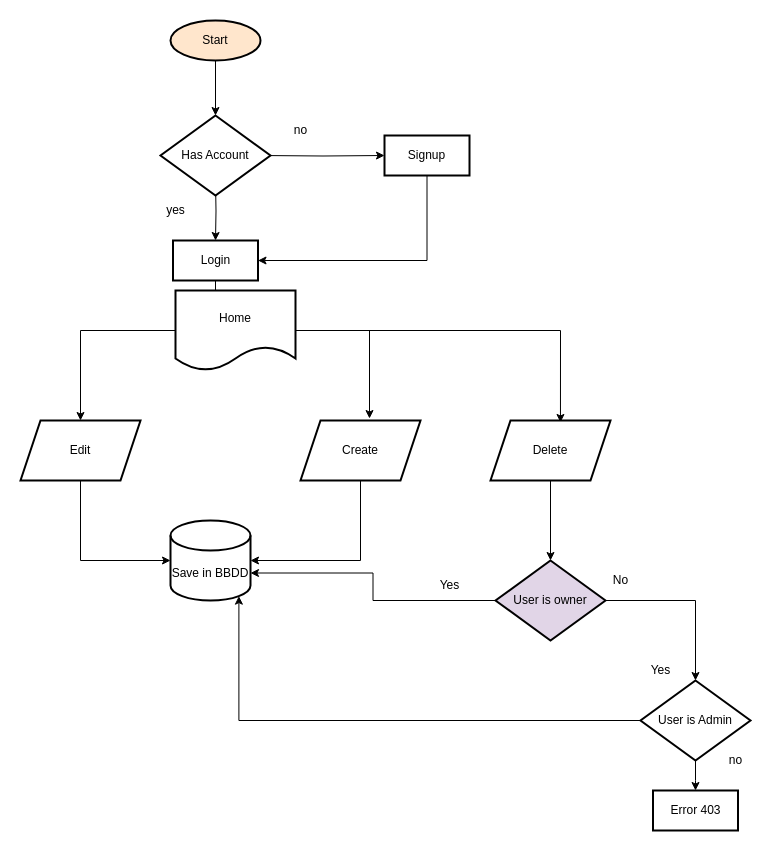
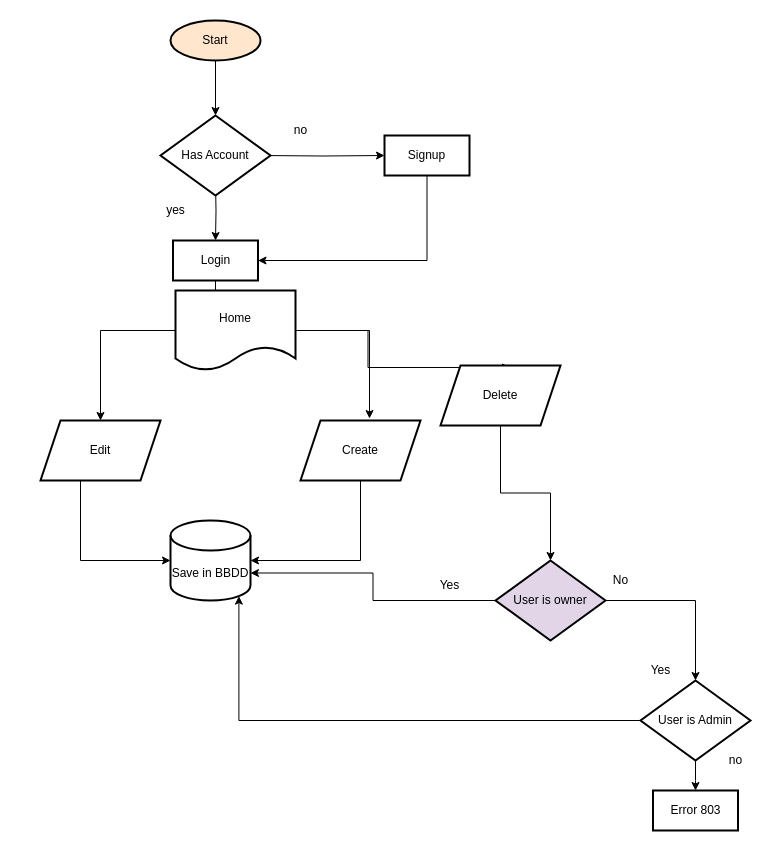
  <mxCell id="0" />
  <mxCell id="1" parent="0" />
  <mxCell id="2" style="edgeStyle=orthogonalEdgeStyle;rounded=0;orthogonalLoop=1;jettySize=auto;html=1;entryX=0.5;entryY=0;entryDx=0;entryDy=0;" parent="1" source="3" target="12" edge="1"><mxGeometry relative="1" as="geometry"><mxPoint x="215" y="130" as="targetPoint" /></mxGeometry></mxCell>
  <mxCell id="3" value="Start" style="ellipse;whiteSpace=wrap;html=1;strokeWidth=2;fillColor=#ffe6cc;" parent="1" vertex="1"><mxGeometry x="170" y="20" width="90" height="40" as="geometry" /></mxCell>
  <mxCell id="4" style="edgeStyle=orthogonalEdgeStyle;rounded=0;orthogonalLoop=1;jettySize=auto;html=1;" edge="1" parent="1" source="5" target="16"><mxGeometry relative="1" as="geometry"><mxPoint x="215" y="350" as="targetPoint" /></mxGeometry></mxCell>
  <mxCell id="5" value="Login" style="rounded=1;whiteSpace=wrap;html=1;strokeWidth=2;arcSize=0;" parent="1" vertex="1"><mxGeometry x="172.5" y="240" width="85" height="40" as="geometry" /></mxCell>
  <mxCell id="6" style="edgeStyle=orthogonalEdgeStyle;rounded=0;orthogonalLoop=1;jettySize=auto;html=1;entryX=1;entryY=0.5;entryDx=0;entryDy=0;" edge="1" parent="1" source="7" target="5"><mxGeometry relative="1" as="geometry"><mxPoint x="427" y="260" as="targetPoint" /><Array as="points"><mxPoint x="427" y="260" /></Array></mxGeometry></mxCell>
  <mxCell id="7" value="Signup" style="rounded=1;whiteSpace=wrap;html=1;strokeWidth=2;arcSize=0;" parent="1" vertex="1"><mxGeometry x="384" y="135" width="85" height="40" as="geometry" /></mxCell>
  <mxCell id="8" style="edgeStyle=orthogonalEdgeStyle;rounded=0;orthogonalLoop=1;jettySize=auto;html=1;entryX=0.5;entryY=0;entryDx=0;entryDy=0;" parent="1" target="5" edge="1"><mxGeometry relative="1" as="geometry"><mxPoint x="215" y="180" as="sourcePoint" /></mxGeometry></mxCell>
  <mxCell id="9" style="edgeStyle=orthogonalEdgeStyle;rounded=0;orthogonalLoop=1;jettySize=auto;html=1;entryX=0;entryY=0.5;entryDx=0;entryDy=0;" parent="1" target="7" edge="1"><mxGeometry relative="1" as="geometry"><mxPoint x="260" y="155" as="sourcePoint" /></mxGeometry></mxCell>
  <mxCell id="10" value="yes" style="text;html=1;align=center;verticalAlign=middle;resizable=0;points=[];autosize=1;strokeColor=none;fillColor=none;" parent="1" vertex="1"><mxGeometry x="160" y="200" width="30" height="20" as="geometry" /></mxCell>
  <mxCell id="11" value="no" style="text;html=1;align=center;verticalAlign=middle;resizable=0;points=[];autosize=1;strokeColor=none;fillColor=none;" parent="1" vertex="1"><mxGeometry x="285" y="120" width="30" height="20" as="geometry" /></mxCell>
  <mxCell id="12" value="Has Account" style="rhombus;whiteSpace=wrap;html=1;strokeWidth=2;" vertex="1" parent="1"><mxGeometry x="160" y="115" width="110" height="80" as="geometry" /></mxCell>
  <mxCell id="13" style="edgeStyle=orthogonalEdgeStyle;rounded=0;orthogonalLoop=1;jettySize=auto;html=1;entryX=0.575;entryY=-0.033;entryDx=0;entryDy=0;entryPerimeter=0;" edge="1" parent="1" source="16" target="19"><mxGeometry relative="1" as="geometry"><mxPoint x="380" y="350" as="targetPoint" /></mxGeometry></mxCell>
  <mxCell id="14" style="edgeStyle=orthogonalEdgeStyle;rounded=0;orthogonalLoop=1;jettySize=auto;html=1;entryX=0.5;entryY=0;entryDx=0;entryDy=0;" edge="1" parent="1" source="16" target="21"><mxGeometry relative="1" as="geometry" /></mxCell>
  <mxCell id="15" style="edgeStyle=orthogonalEdgeStyle;rounded=0;orthogonalLoop=1;jettySize=auto;html=1;entryX=0.583;entryY=0.033;entryDx=0;entryDy=0;entryPerimeter=0;" edge="1" parent="1" source="16" target="23"><mxGeometry relative="1" as="geometry" /></mxCell>
  <mxCell id="16" value="Home" style="shape=document;whiteSpace=wrap;html=1;boundedLbl=1;strokeWidth=2;" vertex="1" parent="1"><mxGeometry x="175" y="290" width="120" height="80" as="geometry" /></mxCell>
  <mxCell id="17" value="Save in BBDD" style="shape=cylinder3;whiteSpace=wrap;html=1;boundedLbl=1;backgroundOutline=1;size=15;strokeWidth=2;" vertex="1" parent="1"><mxGeometry x="170" y="520" width="80" height="80" as="geometry" /></mxCell>
  <mxCell id="18" style="edgeStyle=orthogonalEdgeStyle;rounded=0;orthogonalLoop=1;jettySize=auto;html=1;entryX=1;entryY=0.5;entryDx=0;entryDy=0;entryPerimeter=0;" edge="1" parent="1" source="19" target="17"><mxGeometry relative="1" as="geometry"><Array as="points"><mxPoint x="360" y="560" /></Array></mxGeometry></mxCell>
  <mxCell id="19" value="Create" style="shape=parallelogram;perimeter=parallelogramPerimeter;whiteSpace=wrap;html=1;fixedSize=1;strokeWidth=2;" vertex="1" parent="1"><mxGeometry x="300" y="420" width="120" height="60" as="geometry" /></mxCell>
  <mxCell id="20" style="edgeStyle=orthogonalEdgeStyle;rounded=0;orthogonalLoop=1;jettySize=auto;html=1;entryX=0;entryY=0.5;entryDx=0;entryDy=0;entryPerimeter=0;exitX=0.5;exitY=1;exitDx=0;exitDy=0;" edge="1" parent="1" source="21" target="17"><mxGeometry relative="1" as="geometry"><Array as="points"><mxPoint x="80" y="560" /></Array></mxGeometry></mxCell>
- <mxCell id="21" value="Edit" style="shape=parallelogram;perimeter=parallelogramPerimeter;whiteSpace=wrap;html=1;fixedSize=1;strokeWidth=2;" vertex="1" parent="1"><mxGeometry x="20" y="420" width="120" height="60" as="geometry" /></mxCell>
+ <mxCell id="21" value="Edit" style="shape=parallelogram;perimeter=parallelogramPerimeter;whiteSpace=wrap;html=1;fixedSize=1;strokeWidth=2;" vertex="1" parent="1"><mxGeometry x="40" y="420" width="120" height="60" as="geometry" /></mxCell>
  <mxCell id="22" style="edgeStyle=orthogonalEdgeStyle;rounded=0;orthogonalLoop=1;jettySize=auto;html=1;entryX=0.5;entryY=0;entryDx=0;entryDy=0;" edge="1" parent="1" source="23" target="26"><mxGeometry relative="1" as="geometry" /></mxCell>
- <mxCell id="23" value="Delete" style="shape=parallelogram;perimeter=parallelogramPerimeter;whiteSpace=wrap;html=1;fixedSize=1;strokeWidth=2;" vertex="1" parent="1"><mxGeometry x="490" y="420" width="120" height="60" as="geometry" /></mxCell>
+ <mxCell id="23" value="Delete" style="shape=parallelogram;perimeter=parallelogramPerimeter;whiteSpace=wrap;html=1;fixedSize=1;strokeWidth=2;" vertex="1" parent="1"><mxGeometry x="440" y="365" width="120" height="60" as="geometry" /></mxCell>
  <mxCell id="24" style="edgeStyle=orthogonalEdgeStyle;rounded=0;orthogonalLoop=1;jettySize=auto;html=1;entryX=1;entryY=0;entryDx=0;entryDy=52.5;entryPerimeter=0;" edge="1" parent="1" source="26" target="17"><mxGeometry relative="1" as="geometry"><mxPoint x="260" y="570" as="targetPoint" /></mxGeometry></mxCell>
  <mxCell id="25" style="edgeStyle=orthogonalEdgeStyle;rounded=0;orthogonalLoop=1;jettySize=auto;html=1;entryX=0.5;entryY=0;entryDx=0;entryDy=0;" edge="1" parent="1" source="26" target="30"><mxGeometry relative="1" as="geometry"><mxPoint x="700" y="660" as="targetPoint" /></mxGeometry></mxCell>
  <mxCell id="26" value="User is owner" style="rhombus;whiteSpace=wrap;html=1;strokeWidth=2;fillColor=#e1d5e7;" vertex="1" parent="1"><mxGeometry x="495" y="560" width="110" height="80" as="geometry" /></mxCell>
  <mxCell id="27" value="Yes" style="text;html=1;align=center;verticalAlign=middle;resizable=0;points=[];autosize=1;strokeColor=none;fillColor=none;" vertex="1" parent="1"><mxGeometry x="429" y="575" width="40" height="20" as="geometry" /></mxCell>
  <mxCell id="28" style="edgeStyle=orthogonalEdgeStyle;rounded=0;orthogonalLoop=1;jettySize=auto;html=1;entryX=0.855;entryY=1;entryDx=0;entryDy=-4.35;entryPerimeter=0;" edge="1" parent="1" source="30" target="17"><mxGeometry relative="1" as="geometry" /></mxCell>
  <mxCell id="29" style="edgeStyle=orthogonalEdgeStyle;rounded=0;orthogonalLoop=1;jettySize=auto;html=1;" edge="1" parent="1" source="30"><mxGeometry relative="1" as="geometry"><mxPoint x="695" y="790" as="targetPoint" /></mxGeometry></mxCell>
  <mxCell id="30" value="User is Admin" style="rhombus;whiteSpace=wrap;html=1;strokeWidth=2;" vertex="1" parent="1"><mxGeometry x="640" y="680" width="110" height="80" as="geometry" /></mxCell>
  <mxCell id="31" value="No" style="text;html=1;align=center;verticalAlign=middle;resizable=0;points=[];autosize=1;strokeColor=none;fillColor=none;" vertex="1" parent="1"><mxGeometry x="605" y="570" width="30" height="20" as="geometry" /></mxCell>
  <mxCell id="32" value="Yes" style="text;html=1;align=center;verticalAlign=middle;resizable=0;points=[];autosize=1;strokeColor=none;fillColor=none;" vertex="1" parent="1"><mxGeometry x="640" y="660" width="40" height="20" as="geometry" /></mxCell>
  <mxCell id="33" value="no" style="text;html=1;align=center;verticalAlign=middle;resizable=0;points=[];autosize=1;strokeColor=none;fillColor=none;" vertex="1" parent="1"><mxGeometry x="720" y="750" width="30" height="20" as="geometry" /></mxCell>
- <mxCell id="34" value="Error 403" style="rounded=0;whiteSpace=wrap;html=1;strokeWidth=2;" vertex="1" parent="1"><mxGeometry x="652.5" y="790" width="85" height="40" as="geometry" /></mxCell>
+ <mxCell id="34" value="Error 803" style="rounded=0;whiteSpace=wrap;html=1;strokeWidth=2;" vertex="1" parent="1"><mxGeometry x="652.5" y="790" width="85" height="40" as="geometry" /></mxCell>
